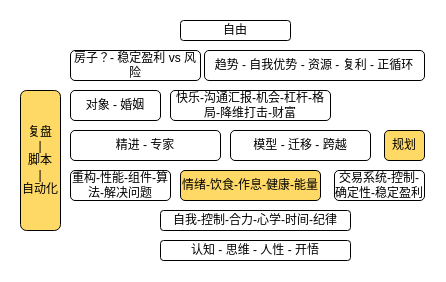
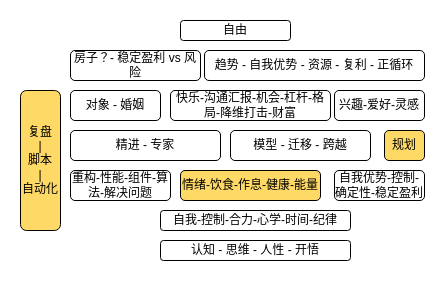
  <mxCell id="0" />
  <mxCell id="1" parent="0" />
  <mxCell id="2" value="自我-控制-合力-心学-时间-纪律" style="rounded=1;whiteSpace=wrap;html=1;" parent="1" vertex="1"><mxGeometry x="160" y="210" width="190" height="20" as="geometry" /></mxCell>
  <mxCell id="3" value="重构-性能-组件-算法-解决问题" style="rounded=1;whiteSpace=wrap;html=1;" parent="1" vertex="1"><mxGeometry x="70" y="170" width="100" height="30" as="geometry" /></mxCell>
  <mxCell id="4" value="情绪-饮食-作息-健康-能量" style="rounded=1;whiteSpace=wrap;html=1;fillColor=#FFD966;" parent="1" vertex="1"><mxGeometry x="180" y="170" width="140" height="30" as="geometry" /></mxCell>
- <mxCell id="5" value="交易系统-控制-确定性-稳定盈利" style="rounded=1;whiteSpace=wrap;html=1;" parent="1" vertex="1"><mxGeometry x="334" y="170" width="90" height="30" as="geometry" /></mxCell>
+ <mxCell id="5" value="自我优势-控制-确定性-稳定盈利" style="rounded=1;whiteSpace=wrap;html=1;" parent="1" vertex="1"><mxGeometry x="334" y="170" width="90" height="30" as="geometry" /></mxCell>
  <mxCell id="6" value="对象 - 婚姻" style="rounded=1;whiteSpace=wrap;html=1;" parent="1" vertex="1"><mxGeometry x="70" y="90" width="90" height="30" as="geometry" /></mxCell>
+ <mxCell id="7" value="兴趣-爱好-灵感" style="rounded=1;whiteSpace=wrap;html=1;" parent="1" vertex="1"><mxGeometry x="334" y="90" width="90" height="30" as="geometry" /></mxCell>
  <mxCell id="8" value="快乐-沟通汇报-机会-杠杆-格局-降维打击-财富" style="rounded=1;whiteSpace=wrap;html=1;" parent="1" vertex="1"><mxGeometry x="170" y="90" width="160" height="30" as="geometry" /></mxCell>
  <mxCell id="9" value="自由" style="rounded=1;whiteSpace=wrap;html=1;" parent="1" vertex="1"><mxGeometry x="180" y="20" width="110" height="20" as="geometry" /></mxCell>
  <mxCell id="10" value="趋势 - 自我优势 - 资源 - 复利 - 正循环" style="rounded=1;whiteSpace=wrap;html=1;" parent="1" vertex="1"><mxGeometry x="204" y="50" width="220" height="30" as="geometry" /></mxCell>
  <mxCell id="11" value="房子？- 稳定盈利 vs 风险" style="rounded=1;whiteSpace=wrap;html=1;" parent="1" vertex="1"><mxGeometry x="70" y="50" width="130" height="30" as="geometry" /></mxCell>
  <mxCell id="12" value="认知 - 思维 - 人性 - 开悟" style="rounded=1;whiteSpace=wrap;html=1;" parent="1" vertex="1"><mxGeometry x="160" y="240" width="190" height="20" as="geometry" /></mxCell>
  <mxCell id="13" value="精进 - 专家" style="rounded=1;whiteSpace=wrap;html=1;" parent="1" vertex="1"><mxGeometry x="70" y="130" width="150" height="30" as="geometry" /></mxCell>
  <mxCell id="14" value="模型 - 迁移 - 跨越" style="rounded=1;whiteSpace=wrap;html=1;" parent="1" vertex="1"><mxGeometry x="230" y="130" width="140" height="30" as="geometry" /></mxCell>
  <mxCell id="15" value="复盘&lt;br&gt;|&lt;br&gt;脚本&lt;br&gt;|&lt;br&gt;自动化" style="rounded=1;whiteSpace=wrap;html=1;fillColor=#ffd966;" parent="1" vertex="1"><mxGeometry x="20" y="90" width="40" height="140" as="geometry" /></mxCell>
  <mxCell id="16" value="规划" style="rounded=1;whiteSpace=wrap;html=1;fillColor=#ffd966;" vertex="1" parent="1"><mxGeometry x="384" y="130" width="40" height="30" as="geometry" /></mxCell>
